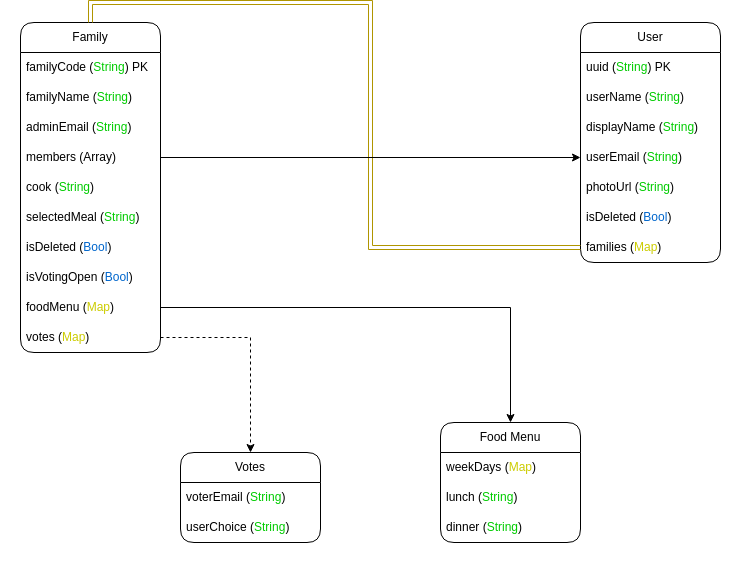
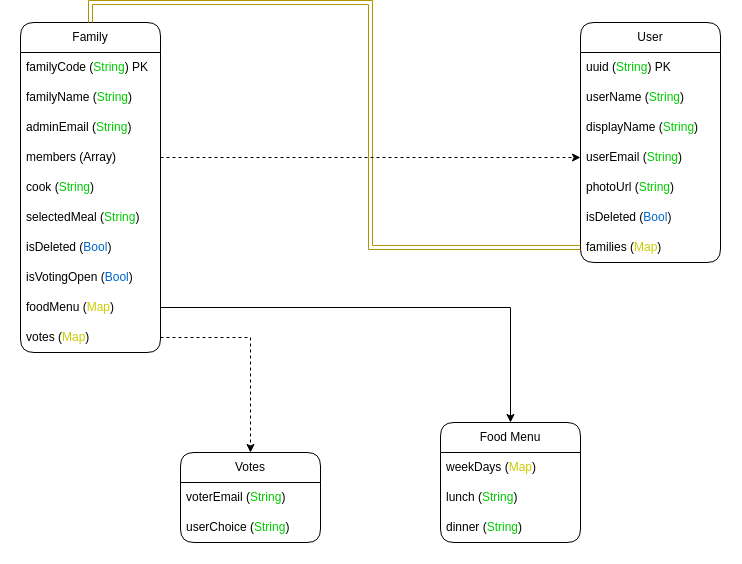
  <mxCell id="0" />
  <mxCell id="1" parent="0" />
  <mxCell id="2" value="Family" style="swimlane;fontStyle=0;childLayout=stackLayout;horizontal=1;startSize=30;horizontalStack=0;resizeParent=1;resizeParentMax=0;resizeLast=0;collapsible=1;marginBottom=0;whiteSpace=wrap;html=1;rounded=1;" vertex="1" parent="1"><mxGeometry x="20" y="20" width="140" height="330" as="geometry" /></mxCell>
  <mxCell id="3" value="familyCode&amp;nbsp;(&lt;span style=&quot;caret-color: rgb(0, 204, 0); color: rgb(0, 204, 0);&quot;&gt;String&lt;/span&gt;) PK" style="text;strokeColor=none;fillColor=none;align=left;verticalAlign=middle;spacingLeft=4;spacingRight=4;overflow=hidden;points=[[0,0.5],[1,0.5]];portConstraint=eastwest;rotatable=0;whiteSpace=wrap;html=1;" vertex="1" parent="2"><mxGeometry y="30" width="140" height="30" as="geometry" /></mxCell>
  <mxCell id="4" value="familyName (&lt;span style=&quot;color: rgb(0, 204, 0);&quot;&gt;String&lt;/span&gt;)" style="text;strokeColor=none;fillColor=none;align=left;verticalAlign=middle;spacingLeft=4;spacingRight=4;overflow=hidden;points=[[0,0.5],[1,0.5]];portConstraint=eastwest;rotatable=0;whiteSpace=wrap;html=1;" vertex="1" parent="2"><mxGeometry y="60" width="140" height="30" as="geometry" /></mxCell>
  <mxCell id="5" value="adminEmail&amp;nbsp;(&lt;span style=&quot;caret-color: rgb(0, 204, 0); color: rgb(0, 204, 0);&quot;&gt;String&lt;/span&gt;)" style="text;strokeColor=none;fillColor=none;align=left;verticalAlign=middle;spacingLeft=4;spacingRight=4;overflow=hidden;points=[[0,0.5],[1,0.5]];portConstraint=eastwest;rotatable=0;whiteSpace=wrap;html=1;" vertex="1" parent="2"><mxGeometry y="90" width="140" height="30" as="geometry" /></mxCell>
  <mxCell id="6" value="members (Array)" style="text;strokeColor=none;fillColor=none;align=left;verticalAlign=middle;spacingLeft=4;spacingRight=4;overflow=hidden;points=[[0,0.5],[1,0.5]];portConstraint=eastwest;rotatable=0;whiteSpace=wrap;html=1;" vertex="1" parent="2"><mxGeometry y="120" width="140" height="30" as="geometry" /></mxCell>
  <mxCell id="7" value="cook&amp;nbsp;(&lt;span style=&quot;caret-color: rgb(0, 204, 0); color: rgb(0, 204, 0);&quot;&gt;String&lt;/span&gt;)" style="text;strokeColor=none;fillColor=none;align=left;verticalAlign=middle;spacingLeft=4;spacingRight=4;overflow=hidden;points=[[0,0.5],[1,0.5]];portConstraint=eastwest;rotatable=0;whiteSpace=wrap;html=1;" vertex="1" parent="2"><mxGeometry y="150" width="140" height="30" as="geometry" /></mxCell>
  <mxCell id="8" value="selectedMeal (&lt;span style=&quot;caret-color: rgb(0, 204, 0); color: rgb(0, 204, 0);&quot;&gt;String&lt;/span&gt;)" style="text;strokeColor=none;fillColor=none;align=left;verticalAlign=middle;spacingLeft=4;spacingRight=4;overflow=hidden;points=[[0,0.5],[1,0.5]];portConstraint=eastwest;rotatable=0;whiteSpace=wrap;html=1;" vertex="1" parent="2"><mxGeometry y="180" width="140" height="30" as="geometry" /></mxCell>
  <mxCell id="9" value="isDeleted (&lt;span style=&quot;color: rgb(0, 102, 204);&quot;&gt;Bool&lt;/span&gt;)" style="text;strokeColor=none;fillColor=none;align=left;verticalAlign=middle;spacingLeft=4;spacingRight=4;overflow=hidden;points=[[0,0.5],[1,0.5]];portConstraint=eastwest;rotatable=0;whiteSpace=wrap;html=1;" vertex="1" parent="2"><mxGeometry y="210" width="140" height="30" as="geometry" /></mxCell>
  <mxCell id="10" value="isVotingOpen (&lt;span style=&quot;color: rgb(0, 102, 204);&quot;&gt;Bool&lt;/span&gt;)" style="text;strokeColor=none;fillColor=none;align=left;verticalAlign=middle;spacingLeft=4;spacingRight=4;overflow=hidden;points=[[0,0.5],[1,0.5]];portConstraint=eastwest;rotatable=0;whiteSpace=wrap;html=1;" vertex="1" parent="2"><mxGeometry y="240" width="140" height="30" as="geometry" /></mxCell>
  <mxCell id="11" value="foodMenu&amp;nbsp;(&lt;span style=&quot;color: rgb(204, 204, 0);&quot;&gt;Map&lt;/span&gt;)" style="text;strokeColor=none;fillColor=none;align=left;verticalAlign=middle;spacingLeft=4;spacingRight=4;overflow=hidden;points=[[0,0.5],[1,0.5]];portConstraint=eastwest;rotatable=0;whiteSpace=wrap;html=1;" vertex="1" parent="2"><mxGeometry y="270" width="140" height="30" as="geometry" /></mxCell>
  <mxCell id="12" value="votes&amp;nbsp;(&lt;span style=&quot;color: rgb(204, 204, 0);&quot;&gt;Map&lt;/span&gt;)" style="text;strokeColor=none;fillColor=none;align=left;verticalAlign=middle;spacingLeft=4;spacingRight=4;overflow=hidden;points=[[0,0.5],[1,0.5]];portConstraint=eastwest;rotatable=0;whiteSpace=wrap;html=1;" vertex="1" parent="2"><mxGeometry y="300" width="140" height="30" as="geometry" /></mxCell>
  <mxCell id="13" value="User" style="swimlane;fontStyle=0;childLayout=stackLayout;horizontal=1;startSize=30;horizontalStack=0;resizeParent=1;resizeParentMax=0;resizeLast=0;collapsible=1;marginBottom=0;whiteSpace=wrap;html=1;rounded=1;" vertex="1" parent="1"><mxGeometry x="580" y="20" width="140" height="240" as="geometry"><mxRectangle x="650" y="110" width="70" height="30" as="alternateBounds" /></mxGeometry></mxCell>
  <mxCell id="14" value="uuid (&lt;span style=&quot;caret-color: rgb(0, 204, 0); color: rgb(0, 204, 0);&quot;&gt;String&lt;/span&gt;) PK" style="text;strokeColor=none;fillColor=none;align=left;verticalAlign=middle;spacingLeft=4;spacingRight=4;overflow=hidden;points=[[0,0.5],[1,0.5]];portConstraint=eastwest;rotatable=0;whiteSpace=wrap;html=1;" vertex="1" parent="13"><mxGeometry y="30" width="140" height="30" as="geometry" /></mxCell>
  <mxCell id="15" value="userName (&lt;span style=&quot;caret-color: rgb(0, 204, 0); color: rgb(0, 204, 0);&quot;&gt;String&lt;/span&gt;)" style="text;strokeColor=none;fillColor=none;align=left;verticalAlign=middle;spacingLeft=4;spacingRight=4;overflow=hidden;points=[[0,0.5],[1,0.5]];portConstraint=eastwest;rotatable=0;whiteSpace=wrap;html=1;" vertex="1" parent="13"><mxGeometry y="60" width="140" height="30" as="geometry" /></mxCell>
  <mxCell id="16" value="displayName (&lt;span style=&quot;caret-color: rgb(0, 204, 0); color: rgb(0, 204, 0);&quot;&gt;String&lt;/span&gt;)" style="text;strokeColor=none;fillColor=none;align=left;verticalAlign=middle;spacingLeft=4;spacingRight=4;overflow=hidden;points=[[0,0.5],[1,0.5]];portConstraint=eastwest;rotatable=0;whiteSpace=wrap;html=1;" vertex="1" parent="13"><mxGeometry y="90" width="140" height="30" as="geometry" /></mxCell>
  <mxCell id="17" value="userEmail (&lt;span style=&quot;caret-color: rgb(0, 204, 0); color: rgb(0, 204, 0);&quot;&gt;String&lt;/span&gt;)" style="text;strokeColor=none;fillColor=none;align=left;verticalAlign=middle;spacingLeft=4;spacingRight=4;overflow=hidden;points=[[0,0.5],[1,0.5]];portConstraint=eastwest;rotatable=0;whiteSpace=wrap;html=1;" vertex="1" parent="13"><mxGeometry y="120" width="140" height="30" as="geometry" /></mxCell>
  <mxCell id="18" value="photoUrl (&lt;span style=&quot;caret-color: rgb(0, 204, 0); color: rgb(0, 204, 0);&quot;&gt;String&lt;/span&gt;)" style="text;strokeColor=none;fillColor=none;align=left;verticalAlign=middle;spacingLeft=4;spacingRight=4;overflow=hidden;points=[[0,0.5],[1,0.5]];portConstraint=eastwest;rotatable=0;whiteSpace=wrap;html=1;" vertex="1" parent="13"><mxGeometry y="150" width="140" height="30" as="geometry" /></mxCell>
  <mxCell id="19" value="isDeleted (&lt;span style=&quot;color: rgb(0, 102, 204);&quot;&gt;Bool&lt;/span&gt;)" style="text;strokeColor=none;fillColor=none;align=left;verticalAlign=middle;spacingLeft=4;spacingRight=4;overflow=hidden;points=[[0,0.5],[1,0.5]];portConstraint=eastwest;rotatable=0;whiteSpace=wrap;html=1;" vertex="1" parent="13"><mxGeometry y="180" width="140" height="30" as="geometry" /></mxCell>
  <mxCell id="20" value="families (&lt;span style=&quot;color: rgb(204, 204, 0);&quot;&gt;Map&lt;/span&gt;)" style="text;strokeColor=none;fillColor=none;align=left;verticalAlign=middle;spacingLeft=4;spacingRight=4;overflow=hidden;points=[[0,0.5],[1,0.5]];portConstraint=eastwest;rotatable=0;whiteSpace=wrap;html=1;" vertex="1" parent="13"><mxGeometry y="210" width="140" height="30" as="geometry" /></mxCell>
  <mxCell id="21" value="Votes" style="swimlane;fontStyle=0;childLayout=stackLayout;horizontal=1;startSize=30;horizontalStack=0;resizeParent=1;resizeParentMax=0;resizeLast=0;collapsible=1;marginBottom=0;whiteSpace=wrap;html=1;rounded=1;" vertex="1" parent="1"><mxGeometry x="180" y="450" width="140" height="90" as="geometry" /></mxCell>
  <mxCell id="22" value="voterEmail (&lt;span style=&quot;caret-color: rgb(0, 204, 0); color: rgb(0, 204, 0);&quot;&gt;String&lt;/span&gt;)" style="text;strokeColor=none;fillColor=none;align=left;verticalAlign=middle;spacingLeft=4;spacingRight=4;overflow=hidden;points=[[0,0.5],[1,0.5]];portConstraint=eastwest;rotatable=0;whiteSpace=wrap;html=1;" vertex="1" parent="21"><mxGeometry y="30" width="140" height="30" as="geometry" /></mxCell>
  <mxCell id="23" value="userChoice (&lt;span style=&quot;caret-color: rgb(0, 204, 0); color: rgb(0, 204, 0);&quot;&gt;String&lt;/span&gt;)" style="text;strokeColor=none;fillColor=none;align=left;verticalAlign=middle;spacingLeft=4;spacingRight=4;overflow=hidden;points=[[0,0.5],[1,0.5]];portConstraint=eastwest;rotatable=0;whiteSpace=wrap;html=1;" vertex="1" parent="21"><mxGeometry y="60" width="140" height="30" as="geometry" /></mxCell>
  <mxCell id="24" value="Food Menu" style="swimlane;fontStyle=0;childLayout=stackLayout;horizontal=1;startSize=30;horizontalStack=0;resizeParent=1;resizeParentMax=0;resizeLast=0;collapsible=1;marginBottom=0;whiteSpace=wrap;html=1;rounded=1;" vertex="1" parent="1"><mxGeometry x="440" y="420" width="140" height="120" as="geometry" /></mxCell>
  <mxCell id="25" value="weekDays&amp;nbsp;(&lt;span style=&quot;color: rgb(204, 204, 0);&quot;&gt;Map&lt;/span&gt;)" style="text;strokeColor=none;fillColor=none;align=left;verticalAlign=middle;spacingLeft=4;spacingRight=4;overflow=hidden;points=[[0,0.5],[1,0.5]];portConstraint=eastwest;rotatable=0;whiteSpace=wrap;html=1;" vertex="1" parent="24"><mxGeometry y="30" width="140" height="30" as="geometry" /></mxCell>
  <mxCell id="26" value="lunch (&lt;span style=&quot;caret-color: rgb(0, 204, 0); color: rgb(0, 204, 0);&quot;&gt;String&lt;/span&gt;)" style="text;strokeColor=none;fillColor=none;align=left;verticalAlign=middle;spacingLeft=4;spacingRight=4;overflow=hidden;points=[[0,0.5],[1,0.5]];portConstraint=eastwest;rotatable=0;whiteSpace=wrap;html=1;" vertex="1" parent="24"><mxGeometry y="60" width="140" height="30" as="geometry" /></mxCell>
  <mxCell id="27" value="dinner (&lt;span style=&quot;caret-color: rgb(0, 204, 0); color: rgb(0, 204, 0);&quot;&gt;String&lt;/span&gt;)" style="text;strokeColor=none;fillColor=none;align=left;verticalAlign=middle;spacingLeft=4;spacingRight=4;overflow=hidden;points=[[0,0.5],[1,0.5]];portConstraint=eastwest;rotatable=0;whiteSpace=wrap;html=1;" vertex="1" parent="24"><mxGeometry y="90" width="140" height="30" as="geometry" /></mxCell>
  <mxCell id="28" style="edgeStyle=orthogonalEdgeStyle;rounded=0;orthogonalLoop=1;jettySize=auto;html=1;exitX=1;exitY=0.5;exitDx=0;exitDy=0;entryX=0.5;entryY=0;entryDx=0;entryDy=0;" edge="1" parent="1" source="11" target="24"><mxGeometry relative="1" as="geometry" /></mxCell>
  <mxCell id="29" style="edgeStyle=orthogonalEdgeStyle;rounded=0;orthogonalLoop=1;jettySize=auto;html=1;exitX=1;exitY=0.5;exitDx=0;exitDy=0;entryX=0.5;entryY=0;entryDx=0;entryDy=0;dashed=1;" edge="1" parent="1" source="12" target="21"><mxGeometry relative="1" as="geometry" /></mxCell>
  <mxCell id="30" style="rounded=0;orthogonalLoop=1;jettySize=auto;html=1;exitX=0;exitY=0.5;exitDx=0;exitDy=0;entryX=0.5;entryY=0;entryDx=0;entryDy=0;fillColor=#e3c800;strokeColor=#B09500;edgeStyle=orthogonalEdgeStyle;shape=link;" edge="1" parent="1" source="20" target="2"><mxGeometry relative="1" as="geometry" /></mxCell>
- <mxCell id="31" style="edgeStyle=orthogonalEdgeStyle;rounded=0;orthogonalLoop=1;jettySize=auto;html=1;exitX=1;exitY=0.5;exitDx=0;exitDy=0;entryX=0;entryY=0.5;entryDx=0;entryDy=0;" edge="1" parent="1" source="6" target="17"><mxGeometry relative="1" as="geometry" /></mxCell>
+ <mxCell id="31" style="edgeStyle=orthogonalEdgeStyle;rounded=0;orthogonalLoop=1;jettySize=auto;html=1;exitX=1;exitY=0.5;exitDx=0;exitDy=0;entryX=0;entryY=0.5;entryDx=0;entryDy=0;dashed=1;" edge="1" parent="1" source="6" target="17"><mxGeometry relative="1" as="geometry" /></mxCell>
